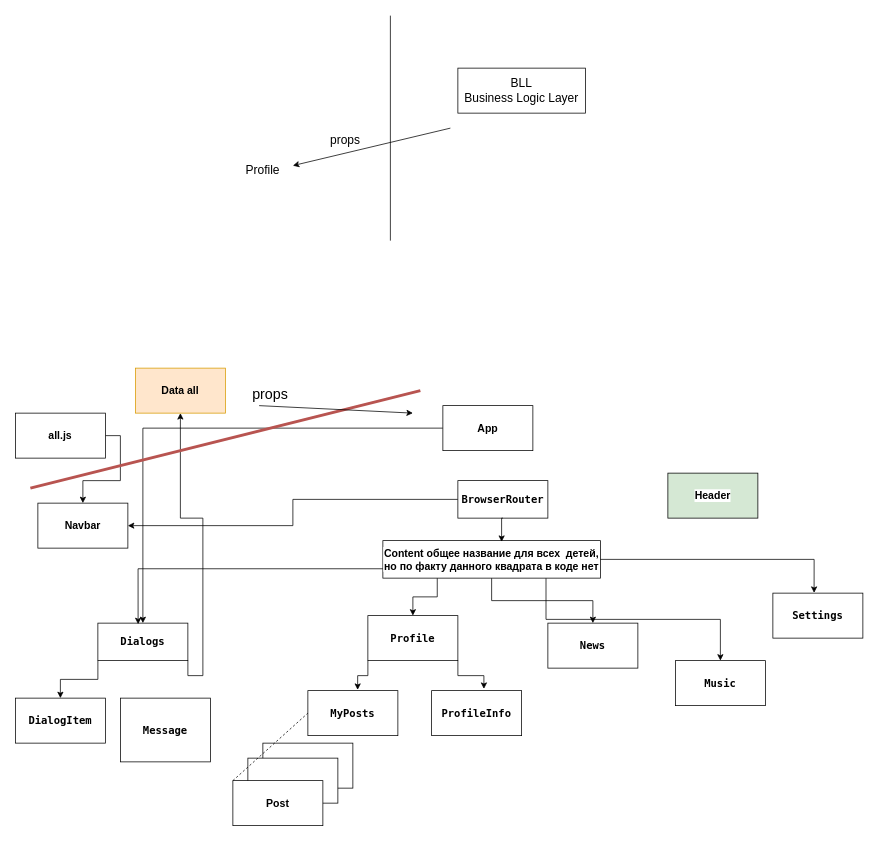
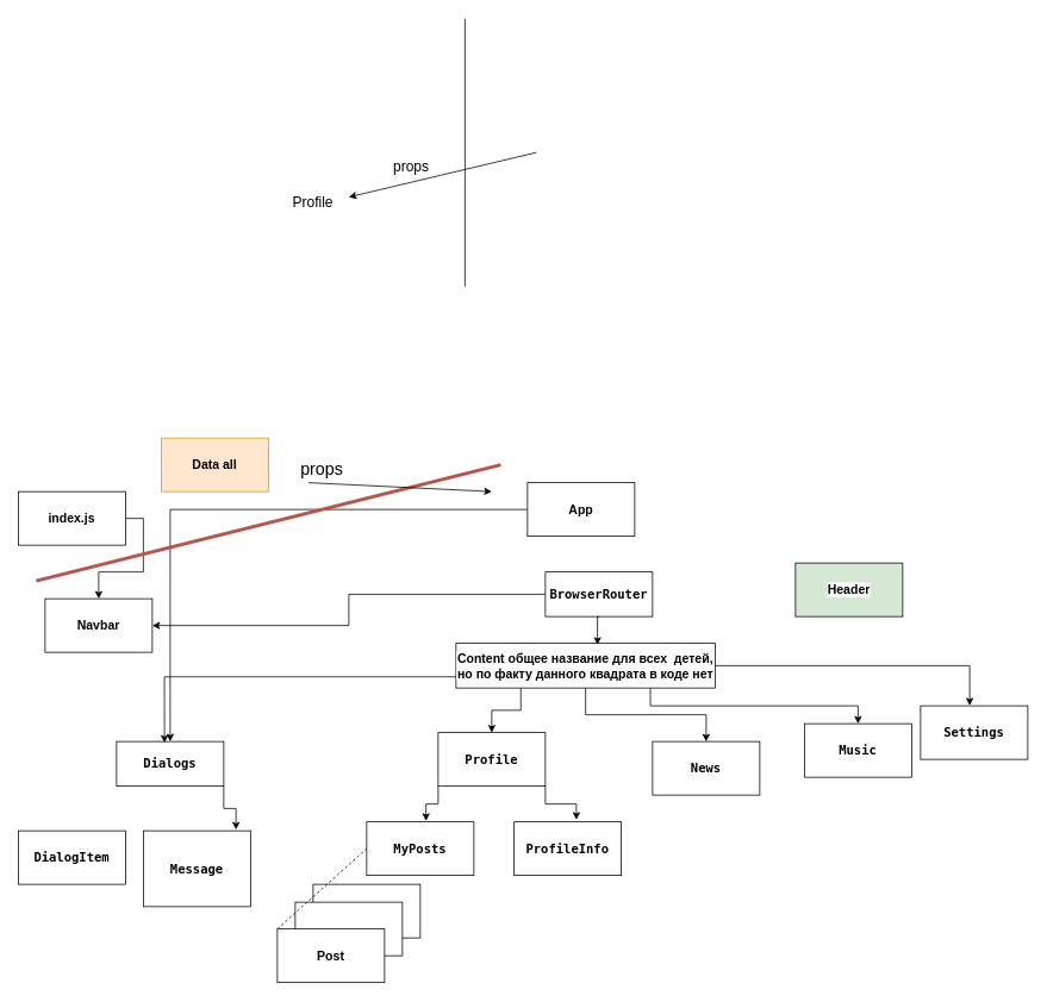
  <mxCell id="0" />
  <mxCell id="1" parent="0" />
  <mxCell id="2" style="edgeStyle=orthogonalEdgeStyle;rounded=0;orthogonalLoop=1;jettySize=auto;html=1;exitX=1;exitY=0.5;exitDx=0;exitDy=0;labelBackgroundColor=#FFFFFF;fontColor=#000000;fontStyle=1;fontSize=14;" parent="1" source="3" target="8" edge="1"><mxGeometry relative="1" as="geometry"><mxPoint x="340" y="580.333" as="targetPoint" /></mxGeometry></mxCell>
- <mxCell id="3" value="all.js" style="rounded=0;whiteSpace=wrap;html=1;labelBackgroundColor=#FFFFFF;fontColor=#000000;fontStyle=1;fontSize=14;" parent="1" vertex="1"><mxGeometry x="20" y="550" width="120" height="60" as="geometry" /></mxCell>
+ <mxCell id="3" value="index.js" style="rounded=0;whiteSpace=wrap;html=1;labelBackgroundColor=#FFFFFF;fontColor=#000000;fontStyle=1;fontSize=14;" parent="1" vertex="1"><mxGeometry x="20" y="550" width="120" height="60" as="geometry" /></mxCell>
  <mxCell id="4" value="" style="edgeStyle=orthogonalEdgeStyle;rounded=0;orthogonalLoop=1;jettySize=auto;html=1;labelBackgroundColor=#FFFFFF;fontColor=#000000;fontStyle=1;fontSize=14;" parent="1" source="5" target="16" edge="1"><mxGeometry relative="1" as="geometry" /></mxCell>
  <mxCell id="5" value="App" style="rounded=0;whiteSpace=wrap;html=1;labelBackgroundColor=#FFFFFF;fontColor=#000000;fontStyle=1;fontSize=14;" parent="1" vertex="1"><mxGeometry x="590" y="540.003" width="120" height="60" as="geometry" /></mxCell>
  <mxCell id="6" style="edgeStyle=orthogonalEdgeStyle;rounded=0;orthogonalLoop=1;jettySize=auto;html=1;exitX=0;exitY=0.5;exitDx=0;exitDy=0;entryX=1;entryY=0.5;entryDx=0;entryDy=0;labelBackgroundColor=#FFFFFF;fontColor=#000000;fontStyle=1;fontSize=14;" parent="1" source="7" target="8" edge="1"><mxGeometry relative="1" as="geometry" /></mxCell>
  <mxCell id="7" value="&lt;div style=&quot;font-size: 14px;&quot;&gt;&lt;pre style=&quot;font-family: &amp;quot;JetBrains Mono&amp;quot;, monospace; font-size: 14px;&quot;&gt;&lt;span style=&quot;font-size: 14px;&quot;&gt;BrowserRouter&lt;/span&gt;&lt;/pre&gt;&lt;/div&gt;" style="rounded=0;whiteSpace=wrap;html=1;labelBackgroundColor=#FFFFFF;fontColor=#000000;fontStyle=1;fontSize=14;" parent="1" vertex="1"><mxGeometry x="610" y="640" width="120" height="50" as="geometry" /></mxCell>
  <mxCell id="8" value="Navbar" style="rounded=0;whiteSpace=wrap;html=1;labelBackgroundColor=#FFFFFF;fontColor=#000000;fontStyle=1;fontSize=14;" parent="1" vertex="1"><mxGeometry x="50" y="670" width="120" height="60" as="geometry" /></mxCell>
  <mxCell id="9" value="Header" style="rounded=0;whiteSpace=wrap;html=1;labelBackgroundColor=#FFFFFF;fontColor=#000000;fontStyle=1;fontSize=14;fillColor=#d5e8d4;" parent="1" vertex="1"><mxGeometry x="890" y="630" width="120" height="60" as="geometry" /></mxCell>
  <mxCell id="10" style="edgeStyle=orthogonalEdgeStyle;rounded=0;orthogonalLoop=1;jettySize=auto;html=1;exitX=0.25;exitY=1;exitDx=0;exitDy=0;entryX=0.5;entryY=0;entryDx=0;entryDy=0;labelBackgroundColor=#FFFFFF;fontColor=#000000;fontStyle=1;fontSize=14;" parent="1" source="13" target="17" edge="1"><mxGeometry relative="1" as="geometry" /></mxCell>
  <mxCell id="11" style="edgeStyle=orthogonalEdgeStyle;rounded=0;orthogonalLoop=1;jettySize=auto;html=1;exitX=0.5;exitY=1;exitDx=0;exitDy=0;entryX=0.5;entryY=0;entryDx=0;entryDy=0;labelBackgroundColor=#FFFFFF;fontColor=#000000;fontStyle=1;fontSize=14;" parent="1" source="13" target="18" edge="1"><mxGeometry relative="1" as="geometry" /></mxCell>
  <mxCell id="12" style="edgeStyle=orthogonalEdgeStyle;rounded=0;orthogonalLoop=1;jettySize=auto;html=1;exitX=0.75;exitY=1;exitDx=0;exitDy=0;entryX=0.5;entryY=0;entryDx=0;entryDy=0;labelBackgroundColor=#FFFFFF;fontColor=#000000;fontStyle=1;fontSize=14;" parent="1" source="13" target="19" edge="1"><mxGeometry relative="1" as="geometry" /></mxCell>
  <mxCell id="13" value="Content общее название для всех&amp;nbsp; детей, но по факту данного квадрата в коде нет" style="rounded=0;whiteSpace=wrap;html=1;labelBackgroundColor=#FFFFFF;fontColor=#000000;fontStyle=1;fontSize=14;" parent="1" vertex="1"><mxGeometry x="510" y="720" width="290" height="50" as="geometry" /></mxCell>
  <mxCell id="14" style="edgeStyle=orthogonalEdgeStyle;rounded=0;orthogonalLoop=1;jettySize=auto;html=1;exitX=0.5;exitY=1;exitDx=0;exitDy=0;entryX=0.546;entryY=0.033;entryDx=0;entryDy=0;entryPerimeter=0;labelBackgroundColor=#FFFFFF;fontColor=#000000;fontStyle=1;fontSize=14;" parent="1" source="7" target="13" edge="1"><mxGeometry relative="1" as="geometry" /></mxCell>
- <mxCell id="15" style="edgeStyle=orthogonalEdgeStyle;rounded=0;orthogonalLoop=1;jettySize=auto;html=1;exitX=0;exitY=1;exitDx=0;exitDy=0;entryX=0.5;entryY=0;entryDx=0;entryDy=0;labelBackgroundColor=#FFFFFF;fontColor=#000000;fontStyle=1;fontSize=14;" parent="1" source="16" target="27" edge="1"><mxGeometry relative="1" as="geometry" /></mxCell>
  <mxCell id="16" value="&lt;div style=&quot;font-size: 14px;&quot;&gt;&lt;pre style=&quot;font-family: &amp;quot;JetBrains Mono&amp;quot;, monospace; font-size: 14px;&quot;&gt;Dialogs&lt;/pre&gt;&lt;/div&gt;" style="rounded=0;whiteSpace=wrap;html=1;labelBackgroundColor=#FFFFFF;fontColor=#000000;fontStyle=1;fontSize=14;" parent="1" vertex="1"><mxGeometry x="130" y="830" width="120" height="50" as="geometry" /></mxCell>
  <mxCell id="17" value="&lt;div style=&quot;font-size: 14px;&quot;&gt;&lt;pre style=&quot;font-family: &amp;quot;JetBrains Mono&amp;quot;, monospace; font-size: 14px;&quot;&gt;Profile&lt;/pre&gt;&lt;/div&gt;" style="rounded=0;whiteSpace=wrap;html=1;labelBackgroundColor=#FFFFFF;fontColor=#000000;fontStyle=1;fontSize=14;" parent="1" vertex="1"><mxGeometry x="490" y="820" width="120" height="60" as="geometry" /></mxCell>
  <mxCell id="18" value="&lt;div style=&quot;font-size: 14px;&quot;&gt;&lt;pre style=&quot;font-family: &amp;quot;JetBrains Mono&amp;quot;, monospace; font-size: 14px;&quot;&gt;News&lt;/pre&gt;&lt;/div&gt;" style="rounded=0;whiteSpace=wrap;html=1;labelBackgroundColor=#FFFFFF;fontColor=#000000;fontStyle=1;fontSize=14;" parent="1" vertex="1"><mxGeometry x="730" y="830" width="120" height="60" as="geometry" /></mxCell>
- <mxCell id="19" value="&lt;div style=&quot;font-size: 14px;&quot;&gt;&lt;pre style=&quot;font-family: &amp;quot;JetBrains Mono&amp;quot;, monospace; font-size: 14px;&quot;&gt;Music&lt;/pre&gt;&lt;/div&gt;" style="rounded=0;whiteSpace=wrap;html=1;labelBackgroundColor=#FFFFFF;fontColor=#000000;fontStyle=1;fontSize=14;" parent="1" vertex="1"><mxGeometry x="900" y="880" width="120" height="60" as="geometry" /></mxCell>
+ <mxCell id="19" value="&lt;div style=&quot;font-size: 14px;&quot;&gt;&lt;pre style=&quot;font-family: &amp;quot;JetBrains Mono&amp;quot;, monospace; font-size: 14px;&quot;&gt;Music&lt;/pre&gt;&lt;/div&gt;" style="rounded=0;whiteSpace=wrap;html=1;labelBackgroundColor=#FFFFFF;fontColor=#000000;fontStyle=1;fontSize=14;" parent="1" vertex="1"><mxGeometry x="900" y="810" width="120" height="60" as="geometry" /></mxCell>
  <mxCell id="20" style="edgeStyle=orthogonalEdgeStyle;rounded=0;orthogonalLoop=1;jettySize=auto;html=1;exitX=0;exitY=0.75;exitDx=0;exitDy=0;entryX=0.447;entryY=0.028;entryDx=0;entryDy=0;entryPerimeter=0;labelBackgroundColor=#FFFFFF;fontColor=#000000;fontStyle=1;fontSize=14;" parent="1" source="13" target="16" edge="1"><mxGeometry relative="1" as="geometry" /></mxCell>
  <mxCell id="21" value="&lt;div style=&quot;font-size: 14px;&quot;&gt;&lt;pre style=&quot;font-family: &amp;quot;JetBrains Mono&amp;quot;, monospace; font-size: 14px;&quot;&gt;Settings&lt;/pre&gt;&lt;/div&gt;" style="rounded=0;whiteSpace=wrap;html=1;labelBackgroundColor=#FFFFFF;fontColor=#000000;fontStyle=1;fontSize=14;" parent="1" vertex="1"><mxGeometry x="1030" y="790" width="120" height="60" as="geometry" /></mxCell>
  <mxCell id="22" style="edgeStyle=orthogonalEdgeStyle;rounded=0;orthogonalLoop=1;jettySize=auto;html=1;exitX=1;exitY=0.5;exitDx=0;exitDy=0;entryX=0.458;entryY=-0.006;entryDx=0;entryDy=0;entryPerimeter=0;labelBackgroundColor=#FFFFFF;fontColor=#000000;fontStyle=1;fontSize=14;" parent="1" source="13" target="21" edge="1"><mxGeometry relative="1" as="geometry" /></mxCell>
  <mxCell id="23" value="&lt;div style=&quot;font-size: 14px;&quot;&gt;&lt;pre style=&quot;font-family: &amp;quot;JetBrains Mono&amp;quot;, monospace; font-size: 14px;&quot;&gt;MyPosts&lt;/pre&gt;&lt;/div&gt;" style="rounded=0;whiteSpace=wrap;html=1;labelBackgroundColor=#FFFFFF;fontColor=#000000;fontStyle=1;fontSize=14;" parent="1" vertex="1"><mxGeometry x="410" y="920" width="120" height="60" as="geometry" /></mxCell>
  <mxCell id="24" value="&lt;div style=&quot;font-size: 14px;&quot;&gt;&lt;pre style=&quot;font-family: &amp;quot;JetBrains Mono&amp;quot;, monospace; font-size: 14px;&quot;&gt;ProfileInfo&lt;/pre&gt;&lt;/div&gt;" style="rounded=0;whiteSpace=wrap;html=1;labelBackgroundColor=#FFFFFF;fontColor=#000000;fontStyle=1;fontSize=14;" parent="1" vertex="1"><mxGeometry x="575" y="920" width="120" height="60" as="geometry" /></mxCell>
  <mxCell id="25" style="edgeStyle=orthogonalEdgeStyle;rounded=0;orthogonalLoop=1;jettySize=auto;html=1;exitX=0;exitY=1;exitDx=0;exitDy=0;entryX=0.553;entryY=-0.017;entryDx=0;entryDy=0;entryPerimeter=0;labelBackgroundColor=#FFFFFF;fontColor=#000000;fontStyle=1;fontSize=14;" parent="1" source="17" target="23" edge="1"><mxGeometry relative="1" as="geometry" /></mxCell>
  <mxCell id="26" style="edgeStyle=orthogonalEdgeStyle;rounded=0;orthogonalLoop=1;jettySize=auto;html=1;exitX=1;exitY=1;exitDx=0;exitDy=0;entryX=0.581;entryY=-0.039;entryDx=0;entryDy=0;entryPerimeter=0;labelBackgroundColor=#FFFFFF;fontColor=#000000;fontStyle=1;fontSize=14;" parent="1" source="17" target="24" edge="1"><mxGeometry relative="1" as="geometry" /></mxCell>
  <mxCell id="27" value="&lt;div style=&quot;font-size: 14px;&quot;&gt;&lt;pre style=&quot;font-family: &amp;quot;JetBrains Mono&amp;quot;, monospace; font-size: 14px;&quot;&gt;DialogItem&lt;/pre&gt;&lt;/div&gt;" style="rounded=0;whiteSpace=wrap;html=1;labelBackgroundColor=#FFFFFF;fontColor=#000000;fontStyle=1;fontSize=14;" parent="1" vertex="1"><mxGeometry x="20" y="930" width="120" height="60" as="geometry" /></mxCell>
  <mxCell id="28" value="&lt;div style=&quot;font-size: 14px;&quot;&gt;&lt;pre style=&quot;font-family: &amp;quot;JetBrains Mono&amp;quot;, monospace; font-size: 14px;&quot;&gt;Message&lt;/pre&gt;&lt;/div&gt;" style="rounded=0;whiteSpace=wrap;html=1;labelBackgroundColor=#FFFFFF;fontColor=#000000;fontStyle=1;fontSize=14;" parent="1" vertex="1"><mxGeometry x="160" y="930" width="120" height="85" as="geometry" /></mxCell>
- <mxCell id="29" style="edgeStyle=orthogonalEdgeStyle;rounded=0;orthogonalLoop=1;jettySize=auto;html=1;exitX=1;exitY=1;exitDx=0;exitDy=0;labelBackgroundColor=#FFFFFF;fontColor=#000000;fontStyle=1;fontSize=14;" parent="1" source="16" target="35" edge="1"><mxGeometry relative="1" as="geometry" /></mxCell>
+ <mxCell id="29" style="edgeStyle=orthogonalEdgeStyle;rounded=0;orthogonalLoop=1;jettySize=auto;html=1;exitX=1;exitY=1;exitDx=0;exitDy=0;entryX=0.864;entryY=-0.015;entryDx=0;entryDy=0;entryPerimeter=0;labelBackgroundColor=#FFFFFF;fontColor=#000000;fontStyle=1;fontSize=14;" parent="1" source="16" target="28" edge="1"><mxGeometry relative="1" as="geometry" /></mxCell>
  <mxCell id="30" value="" style="rounded=0;whiteSpace=wrap;html=1;fontSize=14;" parent="1" vertex="1"><mxGeometry x="350" y="990" width="120" height="60" as="geometry" /></mxCell>
  <mxCell id="31" value="" style="rounded=0;whiteSpace=wrap;html=1;fontSize=14;" parent="1" vertex="1"><mxGeometry x="330" y="1010" width="120" height="60" as="geometry" /></mxCell>
  <mxCell id="32" value="&lt;b style=&quot;font-size: 14px;&quot;&gt;Post&lt;/b&gt;" style="rounded=0;whiteSpace=wrap;html=1;fontSize=14;" parent="1" vertex="1"><mxGeometry x="310" y="1040" width="120" height="60" as="geometry" /></mxCell>
  <mxCell id="33" value="" style="endArrow=none;html=1;rounded=0;exitX=0;exitY=0;exitDx=0;exitDy=0;entryX=0;entryY=0.5;entryDx=0;entryDy=0;fontSize=14;dashed=1;" parent="1" source="32" target="23" edge="1"><mxGeometry width="50" height="50" relative="1" as="geometry"><mxPoint x="520" y="890" as="sourcePoint" /><mxPoint x="570" y="840" as="targetPoint" /></mxGeometry></mxCell>
  <mxCell id="34" value="" style="endArrow=none;html=1;rounded=0;fillColor=#f8cecc;strokeColor=#b85450;strokeWidth=4;fontSize=14;" parent="1" edge="1"><mxGeometry width="50" height="50" relative="1" as="geometry"><mxPoint x="40" y="650" as="sourcePoint" /><mxPoint x="560" y="520" as="targetPoint" /></mxGeometry></mxCell>
  <mxCell id="35" value="Data all" style="rounded=0;whiteSpace=wrap;html=1;strokeColor=#d79b00;fontStyle=1;fontSize=14;fillColor=#ffe6cc;" parent="1" vertex="1"><mxGeometry x="180" y="490" width="120" height="60" as="geometry" /></mxCell>
- <mxCell id="36" value="BLL&lt;br style=&quot;font-size: 16px;&quot;&gt;Business Logic Layer" style="rounded=0;whiteSpace=wrap;html=1;fontSize=16;" vertex="1" parent="1"><mxGeometry x="610" y="90" width="170" height="60" as="geometry" /></mxCell>
  <mxCell id="37" value="" style="endArrow=none;html=1;rounded=0;fontSize=16;" edge="1" parent="1"><mxGeometry width="50" height="50" relative="1" as="geometry"><mxPoint x="520" y="320" as="sourcePoint" /><mxPoint x="520" y="20" as="targetPoint" /></mxGeometry></mxCell>
  <mxCell id="38" value="" style="endArrow=classic;html=1;rounded=0;fontSize=16;" edge="1" parent="1"><mxGeometry width="50" height="50" relative="1" as="geometry"><mxPoint x="600" y="170" as="sourcePoint" /><mxPoint x="390" y="220" as="targetPoint" /></mxGeometry></mxCell>
  <mxCell id="39" value="Profile" style="text;html=1;strokeColor=none;fillColor=none;align=center;verticalAlign=middle;whiteSpace=wrap;rounded=0;fontSize=16;" vertex="1" parent="1"><mxGeometry x="320" y="210" width="60" height="30" as="geometry" /></mxCell>
  <mxCell id="40" value="props" style="text;html=1;strokeColor=none;fillColor=none;align=center;verticalAlign=middle;whiteSpace=wrap;rounded=0;fontSize=16;" vertex="1" parent="1"><mxGeometry x="430" y="170" width="60" height="30" as="geometry" /></mxCell>
  <mxCell id="41" value="" style="endArrow=classic;html=1;rounded=0;" edge="1" parent="1"><mxGeometry width="50" height="50" relative="1" as="geometry"><mxPoint x="345" y="540" as="sourcePoint" /><mxPoint x="550" y="550" as="targetPoint" /></mxGeometry></mxCell>
  <mxCell id="42" value="props" style="text;html=1;strokeColor=none;fillColor=none;align=center;verticalAlign=middle;whiteSpace=wrap;rounded=0;fontSize=19;" vertex="1" parent="1"><mxGeometry x="330" width="60" height="30" as="geometry" y="510" /></mxCell>
